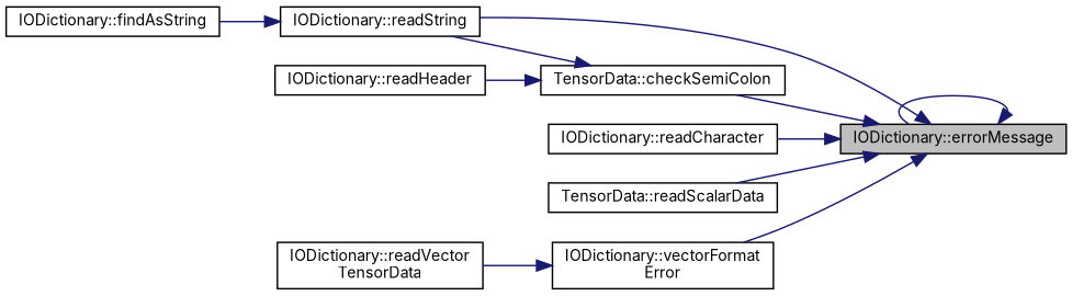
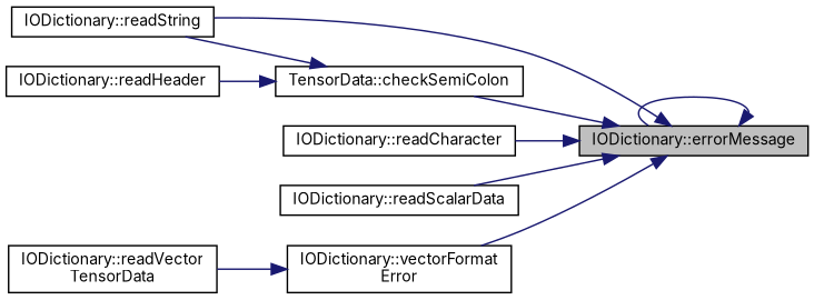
  digraph {
    fontname=Inter
    rankdir=RL
    node [color=black fillcolor=white fontname=Inter fontsize=10 shape=record style=filled]
    edge [color=midnightblue dir=back fontname=Inter fontsize=10 labelfontname=Helvetica labelfontsize=10 style=solid]
    n1 [fillcolor=grey75 fontcolor=black height=0.2 label="IODictionary::errorMessage" width=0.4]
    n2 [height=0.2 label="TensorData::checkSemiColon" width=0.4]
    n3 [height=0.2 label="IODictionary::readString" width=0.4]
    n4 [height=0.2 label="IODictionary::readCharacter" width=0.4]
-   n5 [height=0.2 label="TensorData::readScalarData" width=0.4]
+   n5 [height=0.2 label="IODictionary::readScalarData" width=0.4]
    n6 [height=0.2 label="IODictionary::vectorFormat\lError" width=0.4]
    n7 [height=0.2 label="IODictionary::readHeader" width=0.4]
-   n8 [height=0.2 label="IODictionary::findAsString" width=0.4]
    n9 [height=0.2 label="IODictionary::readVector\lTensorData" width=0.4]
    n1 -> n1
    n1 -> n2
    n1 -> n3
    n1 -> n4
    n1 -> n5
    n1 -> n6
    n2 -> n3
    n2 -> n7
-   n3 -> n8
    n6 -> n9
  }
